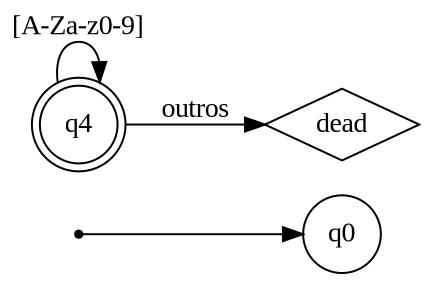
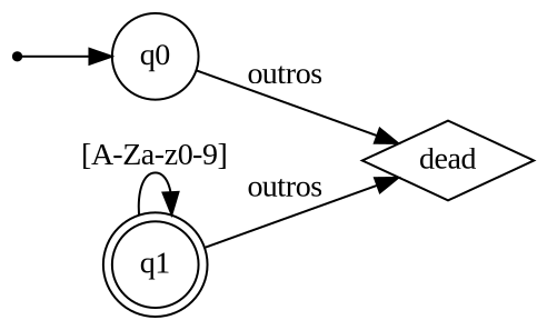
  digraph {
    fontname="Liberation Serif"
    rankdir=LR
    node [fontname="Liberation Serif"]
    edge [fontname="Liberation Serif"]
    start [shape=point]
    n2 [label=q0 shape=circle]
    n3 [label=dead shape=diamond]
-   n4 [label=q4 shape=doublecircle]
+   n4 [label=q1 shape=doublecircle]
    start -> n2
+   n2 -> n3 [label=outros]
    n4 -> n3 [label=outros]
    n4 -> n4 [label="[A-Za-z0-9]"]
  }
